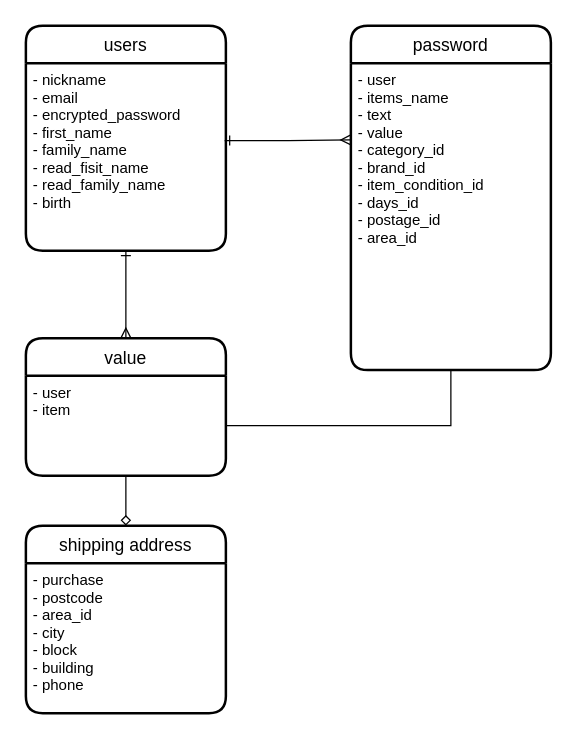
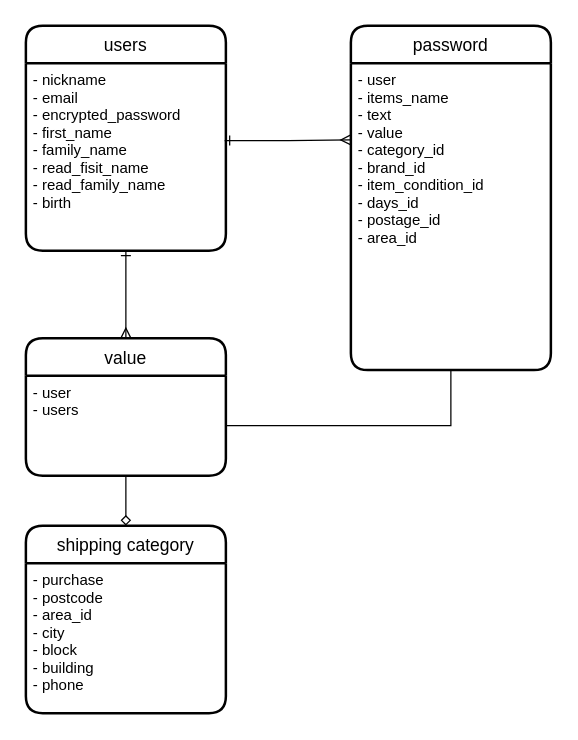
  <mxCell id="0" />
  <mxCell id="1" parent="0" />
  <mxCell id="2" value="password" style="swimlane;childLayout=stackLayout;horizontal=1;startSize=30;horizontalStack=0;rounded=1;fontSize=14;fontStyle=0;strokeWidth=2;resizeParent=0;resizeLast=1;shadow=0;dashed=0;align=center;fillColor=none;" parent="1" vertex="1"><mxGeometry x="280" y="20" width="160" height="275.5" as="geometry" /></mxCell>
  <mxCell id="3" style="edgeStyle=orthogonalEdgeStyle;rounded=0;orthogonalLoop=1;jettySize=auto;html=1;exitX=0.5;exitY=1;exitDx=0;exitDy=0;" parent="2" source="4" target="4" edge="1"><mxGeometry relative="1" as="geometry" /></mxCell>
  <mxCell id="4" value="- user&#10;- items_name&#10;- text&#10;- value&#10;- category_id&#10;- brand_id&#10;- item_condition_id&#10;- days_id&#10;- postage_id&#10;- area_id" style="align=left;strokeColor=none;fillColor=none;spacingLeft=4;fontSize=12;verticalAlign=top;resizable=0;rotatable=0;part=1;" parent="2" vertex="1"><mxGeometry y="30" width="160" height="245.5" as="geometry" /></mxCell>
  <mxCell id="5" value="users" style="swimlane;childLayout=stackLayout;horizontal=1;startSize=30;horizontalStack=0;rounded=1;fontSize=14;fontStyle=0;strokeWidth=2;resizeParent=0;resizeLast=1;shadow=0;dashed=0;align=center;fillColor=none;" parent="1" vertex="1"><mxGeometry x="20" y="20" width="160" height="180" as="geometry" /></mxCell>
  <mxCell id="6" value="- nickname&#10;- email&#10;- encrypted_password&#10;- first_name&#10;- family_name&#10;- read_fisit_name&#10;- read_family_name&#10;- birth" style="align=left;strokeColor=none;fillColor=none;spacingLeft=4;fontSize=12;verticalAlign=top;resizable=0;rotatable=0;part=1;" parent="5" vertex="1"><mxGeometry y="30" width="160" height="150" as="geometry" /></mxCell>
- <mxCell id="7" value="shipping address" style="swimlane;childLayout=stackLayout;horizontal=1;startSize=30;horizontalStack=0;rounded=1;fontSize=14;fontStyle=0;strokeWidth=2;resizeParent=0;resizeLast=1;shadow=0;dashed=0;align=center;fillColor=none;" parent="1" vertex="1"><mxGeometry x="20" y="420" width="160" height="150" as="geometry" /></mxCell>
+ <mxCell id="7" value="shipping category" style="swimlane;childLayout=stackLayout;horizontal=1;startSize=30;horizontalStack=0;rounded=1;fontSize=14;fontStyle=0;strokeWidth=2;resizeParent=0;resizeLast=1;shadow=0;dashed=0;align=center;fillColor=none;" parent="1" vertex="1"><mxGeometry x="20" y="420" width="160" height="150" as="geometry" /></mxCell>
  <mxCell id="8" value="- purchase&#10;- postcode&#10;- area_id&#10;- city&#10;- block&#10;- building&#10;- phone&#10;&#10;" style="align=left;strokeColor=none;fillColor=none;spacingLeft=4;fontSize=12;verticalAlign=top;resizable=0;rotatable=0;part=1;" parent="7" vertex="1"><mxGeometry y="30" width="160" height="120" as="geometry" /></mxCell>
  <mxCell id="9" style="edgeStyle=orthogonalEdgeStyle;rounded=0;orthogonalLoop=1;jettySize=auto;html=1;exitX=0.5;exitY=1;exitDx=0;exitDy=0;" parent="7" source="8" target="8" edge="1"><mxGeometry relative="1" as="geometry" /></mxCell>
  <mxCell id="10" value="value" style="swimlane;childLayout=stackLayout;horizontal=1;startSize=30;horizontalStack=0;rounded=1;fontSize=14;fontStyle=0;strokeWidth=2;resizeParent=0;resizeLast=1;shadow=0;dashed=0;align=center;" parent="1" vertex="1"><mxGeometry x="20" y="270" width="160" height="110" as="geometry" /></mxCell>
- <mxCell id="11" value="- user&#10;- item" style="align=left;strokeColor=none;fillColor=none;spacingLeft=4;fontSize=12;verticalAlign=top;resizable=0;rotatable=0;part=1;" parent="10" vertex="1"><mxGeometry y="30" width="160" height="80" as="geometry" /></mxCell>
+ <mxCell id="11" value="- user&#10;- users" style="align=left;strokeColor=none;fillColor=none;spacingLeft=4;fontSize=12;verticalAlign=top;resizable=0;rotatable=0;part=1;" parent="10" vertex="1"><mxGeometry y="30" width="160" height="80" as="geometry" /></mxCell>
  <mxCell id="12" style="edgeStyle=orthogonalEdgeStyle;rounded=0;orthogonalLoop=1;jettySize=auto;html=1;exitX=0.5;exitY=1;exitDx=0;exitDy=0;endArrow=diamond;endFill=0;" parent="1" source="11" target="7" edge="1"><mxGeometry relative="1" as="geometry"><mxPoint x="140" y="510" as="sourcePoint" /></mxGeometry></mxCell>
  <mxCell id="13" style="edgeStyle=orthogonalEdgeStyle;rounded=0;orthogonalLoop=1;jettySize=auto;html=1;exitX=0.5;exitY=1;exitDx=0;exitDy=0;entryX=1;entryY=0.5;entryDx=0;entryDy=0;startArrow=none;startFill=0;endArrow=none;endFill=0;" parent="1" source="4" target="11" edge="1"><mxGeometry relative="1" as="geometry"><Array as="points"><mxPoint x="360" y="340" /></Array></mxGeometry></mxCell>
  <mxCell id="14" style="edgeStyle=orthogonalEdgeStyle;rounded=0;orthogonalLoop=1;jettySize=auto;html=1;exitX=0.994;exitY=0.413;exitDx=0;exitDy=0;entryX=0;entryY=0.25;entryDx=0;entryDy=0;exitPerimeter=0;endArrow=ERmany;endFill=0;startArrow=ERone;startFill=0;" parent="1" source="6" target="4" edge="1"><mxGeometry relative="1" as="geometry" /></mxCell>
  <mxCell id="15" style="edgeStyle=orthogonalEdgeStyle;rounded=0;orthogonalLoop=1;jettySize=auto;html=1;exitX=0.5;exitY=1;exitDx=0;exitDy=0;entryX=0.5;entryY=0;entryDx=0;entryDy=0;endArrow=ERmany;endFill=0;startArrow=ERone;startFill=0;" parent="1" source="6" target="10" edge="1"><mxGeometry relative="1" as="geometry"><mxPoint x="189.04" y="121.95" as="sourcePoint" /><mxPoint x="290" y="121.375" as="targetPoint" /></mxGeometry></mxCell>
